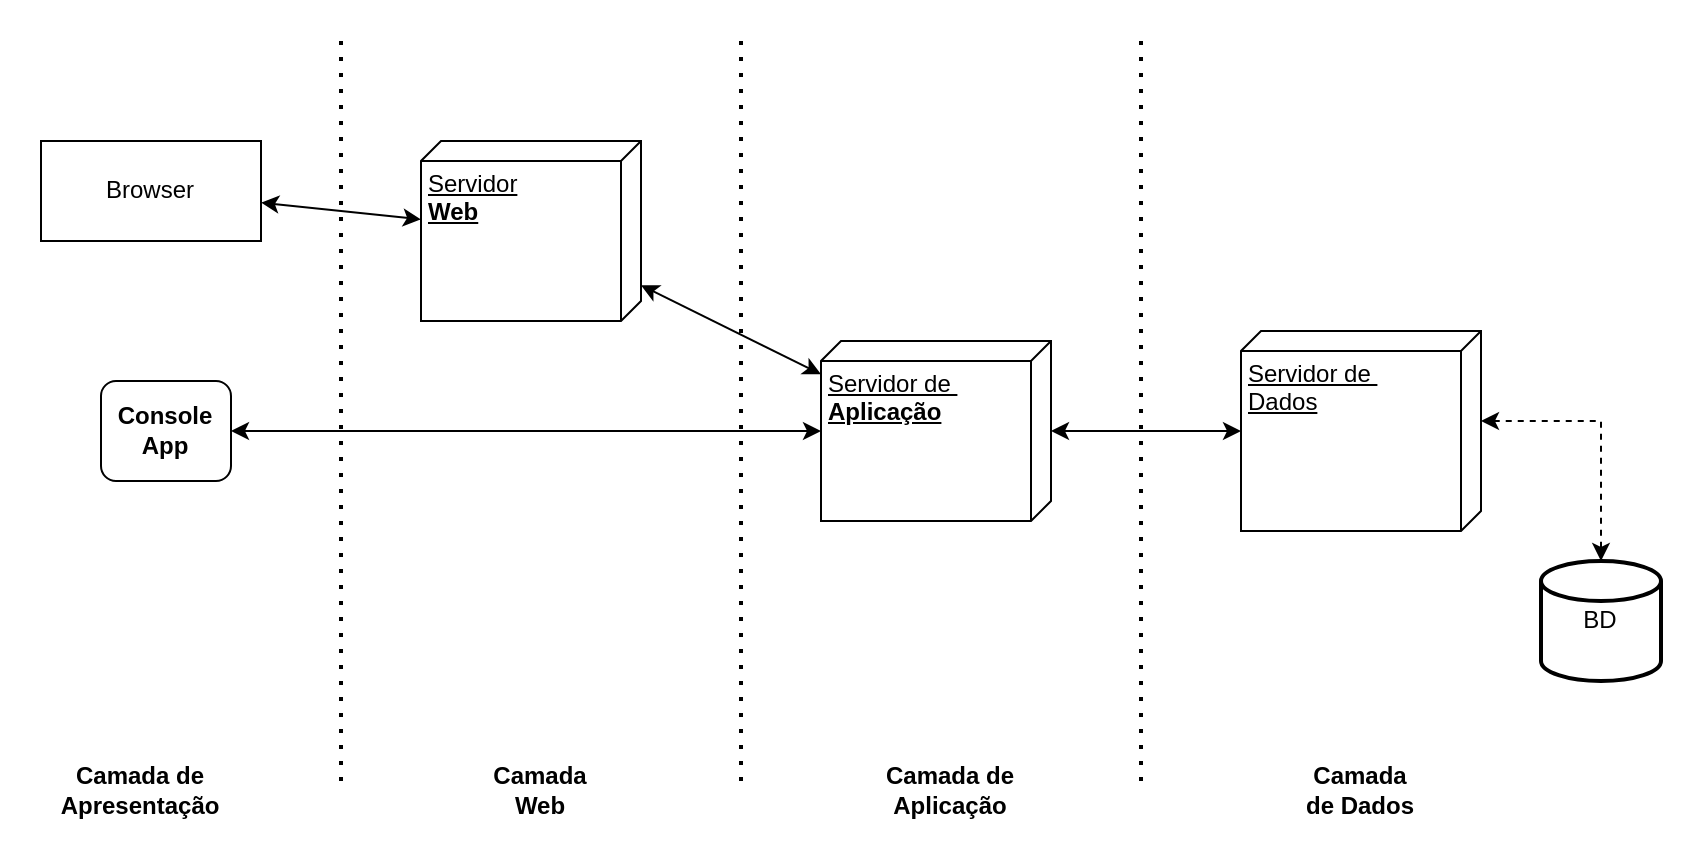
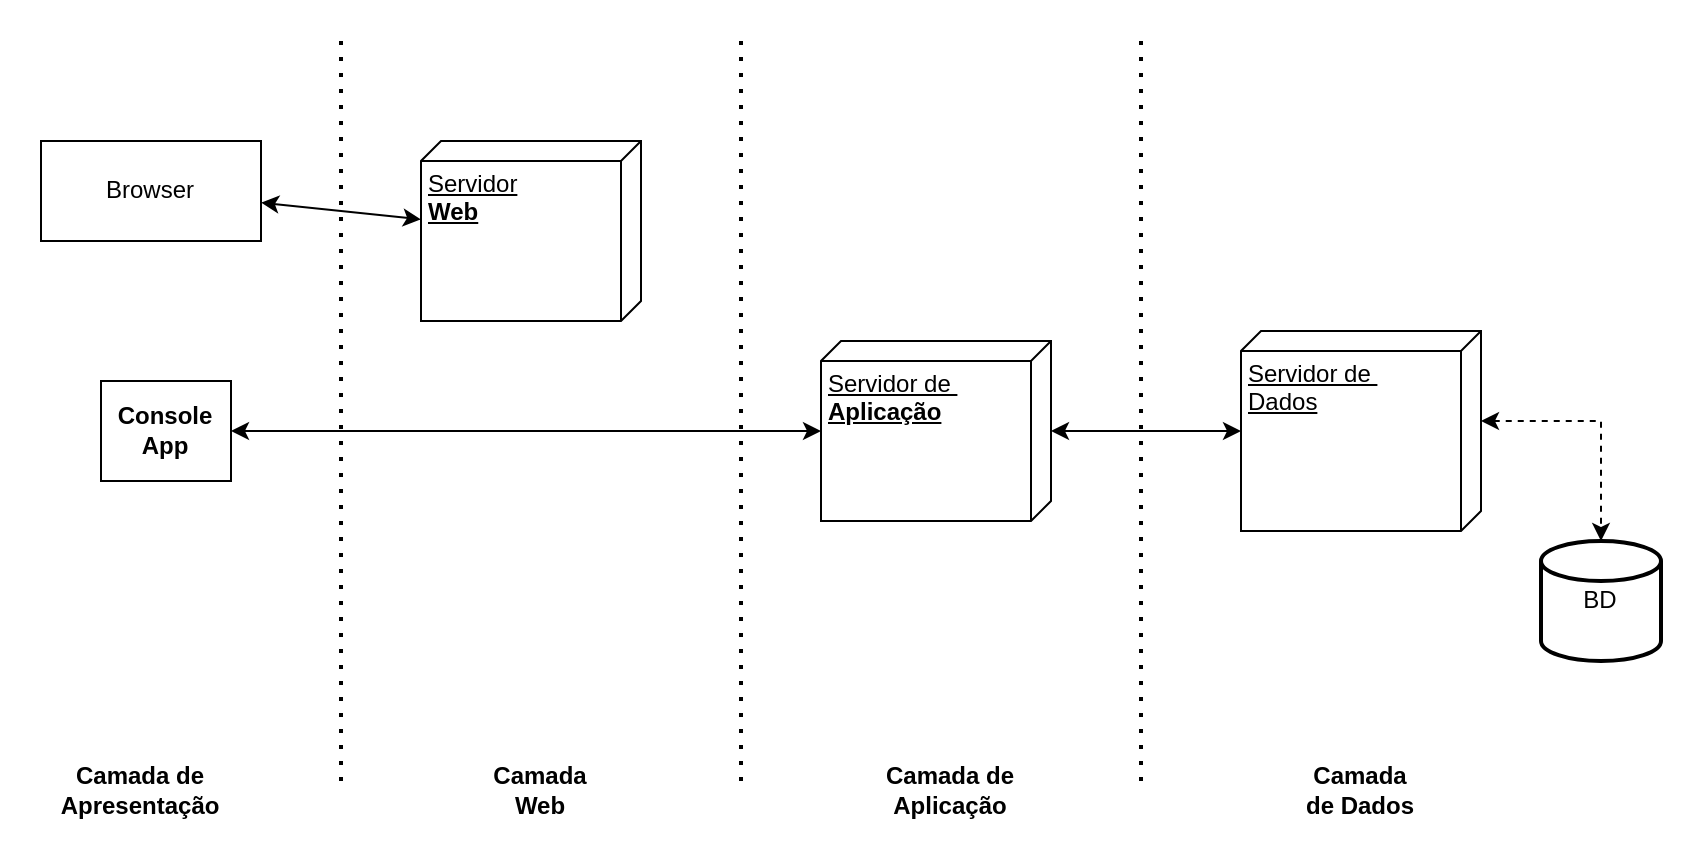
  <mxCell id="0" />
  <mxCell id="1" parent="0" />
  <mxCell id="2" value="" style="endArrow=none;dashed=1;html=1;dashPattern=1 3;strokeWidth=2;rounded=0;" edge="1" parent="1"><mxGeometry width="50" height="50" relative="1" as="geometry"><mxPoint x="170" y="390" as="sourcePoint" /><mxPoint x="170" y="20" as="targetPoint" /></mxGeometry></mxCell>
  <mxCell id="3" value="" style="endArrow=none;dashed=1;html=1;dashPattern=1 3;strokeWidth=2;rounded=0;" edge="1" parent="1"><mxGeometry width="50" height="50" relative="1" as="geometry"><mxPoint x="370" y="390" as="sourcePoint" /><mxPoint x="370" y="20" as="targetPoint" /></mxGeometry></mxCell>
  <mxCell id="4" value="" style="endArrow=none;dashed=1;html=1;dashPattern=1 3;strokeWidth=2;rounded=0;" edge="1" parent="1"><mxGeometry width="50" height="50" relative="1" as="geometry"><mxPoint x="570" y="390" as="sourcePoint" /><mxPoint x="570" y="20" as="targetPoint" /></mxGeometry></mxCell>
  <mxCell id="5" value="&lt;b&gt;Camada de Apresentação&lt;/b&gt;" style="text;html=1;strokeColor=none;fillColor=none;align=center;verticalAlign=middle;whiteSpace=wrap;rounded=0;" vertex="1" parent="1"><mxGeometry x="40" y="380" width="60" height="30" as="geometry" /></mxCell>
  <mxCell id="6" value="&lt;b&gt;Camada Web&lt;/b&gt;" style="text;html=1;strokeColor=none;fillColor=none;align=center;verticalAlign=middle;whiteSpace=wrap;rounded=0;" vertex="1" parent="1"><mxGeometry x="240" y="380" width="60" height="30" as="geometry" /></mxCell>
  <mxCell id="7" value="&lt;b&gt;Camada de Aplicação&lt;/b&gt;" style="text;html=1;strokeColor=none;fillColor=none;align=center;verticalAlign=middle;whiteSpace=wrap;rounded=0;" vertex="1" parent="1"><mxGeometry x="440" y="380" width="70" height="30" as="geometry" /></mxCell>
  <mxCell id="8" value="&lt;b&gt;Camada de Dados&lt;br&gt;&lt;/b&gt;" style="text;html=1;strokeColor=none;fillColor=none;align=center;verticalAlign=middle;whiteSpace=wrap;rounded=0;" vertex="1" parent="1"><mxGeometry x="650" y="380" width="60" height="30" as="geometry" /></mxCell>
- <mxCell id="9" value="&lt;b&gt;Console&lt;br&gt;App&lt;br&gt;&lt;/b&gt;" style="html=1;whiteSpace=wrap;rounded=1;" vertex="1" parent="1"><mxGeometry y="190" width="65" height="50" as="geometry" x="50" /></mxCell>
+ <mxCell id="9" value="&lt;b&gt;Console&lt;br&gt;App&lt;br&gt;&lt;/b&gt;" style="html=1;whiteSpace=wrap;" vertex="1" parent="1"><mxGeometry y="190" width="65" height="50" as="geometry" x="50" /></mxCell>
  <mxCell id="10" value="Servidor&lt;br&gt;&lt;b&gt;Web&lt;/b&gt;" style="verticalAlign=top;align=left;spacingTop=8;spacingLeft=2;spacingRight=12;shape=cube;size=10;direction=south;fontStyle=4;html=1;whiteSpace=wrap;" vertex="1" parent="1"><mxGeometry x="210" y="70" width="110" height="90" as="geometry" /></mxCell>
  <mxCell id="11" value="" style="endArrow=classic;startArrow=classic;html=1;rounded=0;" edge="1" parent="1" source="9" target="12"><mxGeometry width="50" height="50" relative="1" as="geometry"><mxPoint x="390" y="240" as="sourcePoint" /><mxPoint x="440" y="190" as="targetPoint" /></mxGeometry></mxCell>
  <mxCell id="12" value="Servidor de&amp;nbsp;&lt;br&gt;&lt;b&gt;Aplicação&lt;/b&gt;" style="verticalAlign=top;align=left;spacingTop=8;spacingLeft=2;spacingRight=12;shape=cube;size=10;direction=south;fontStyle=4;html=1;whiteSpace=wrap;" vertex="1" parent="1"><mxGeometry x="410" y="170" width="115" height="90" as="geometry" /></mxCell>
- <mxCell id="13" value="" style="endArrow=classic;startArrow=classic;html=1;rounded=0;" edge="1" parent="1" source="12" target="10"><mxGeometry width="50" height="50" relative="1" as="geometry"><mxPoint x="430" y="250" as="sourcePoint" /><mxPoint x="480" y="200" as="targetPoint" /></mxGeometry></mxCell>
  <mxCell id="14" value="Servidor de&amp;nbsp;&lt;br&gt;Dados" style="verticalAlign=top;align=left;spacingTop=8;spacingLeft=2;spacingRight=12;shape=cube;size=10;direction=south;fontStyle=4;html=1;whiteSpace=wrap;" vertex="1" parent="1"><mxGeometry x="620" y="165" width="120" height="100" as="geometry" /></mxCell>
  <mxCell id="15" value="" style="endArrow=classic;startArrow=classic;html=1;rounded=0;" edge="1" parent="1" source="12" target="14"><mxGeometry width="50" height="50" relative="1" as="geometry"><mxPoint x="430" y="250" as="sourcePoint" /><mxPoint x="480" y="200" as="targetPoint" /></mxGeometry></mxCell>
- <mxCell id="16" value="BD" style="strokeWidth=2;html=1;shape=mxgraph.flowchart.database;whiteSpace=wrap;" vertex="1" parent="1"><mxGeometry x="770" y="280" width="60" height="60" as="geometry" /></mxCell>
+ <mxCell id="16" value="BD" style="strokeWidth=2;html=1;shape=mxgraph.flowchart.database;whiteSpace=wrap;" vertex="1" parent="1"><mxGeometry x="770" y="270" width="60" height="60" as="geometry" /></mxCell>
  <mxCell id="17" value="" style="endArrow=classic;startArrow=classic;html=1;rounded=0;entryX=0.5;entryY=0;entryDx=0;entryDy=0;entryPerimeter=0;exitX=0;exitY=0;exitDx=45;exitDy=0;exitPerimeter=0;edgeStyle=orthogonalEdgeStyle;dashed=1;" edge="1" parent="1" source="14" target="16"><mxGeometry width="50" height="50" relative="1" as="geometry"><mxPoint x="430" y="260" as="sourcePoint" /><mxPoint x="480" y="210" as="targetPoint" /></mxGeometry></mxCell>
  <mxCell id="18" value="Browser" style="html=1;whiteSpace=wrap;" vertex="1" parent="1"><mxGeometry x="20" y="70" width="110" height="50" as="geometry" /></mxCell>
  <mxCell id="19" value="" style="endArrow=classic;startArrow=classic;html=1;rounded=0;" edge="1" parent="1" source="18" target="10"><mxGeometry width="50" height="50" relative="1" as="geometry"><mxPoint x="430" y="260" as="sourcePoint" /><mxPoint x="480" y="210" as="targetPoint" /></mxGeometry></mxCell>
